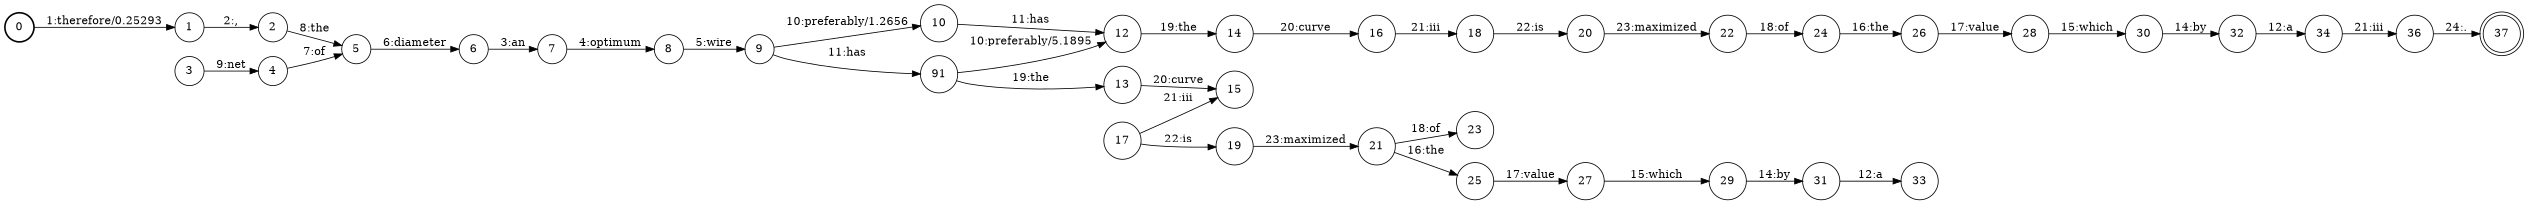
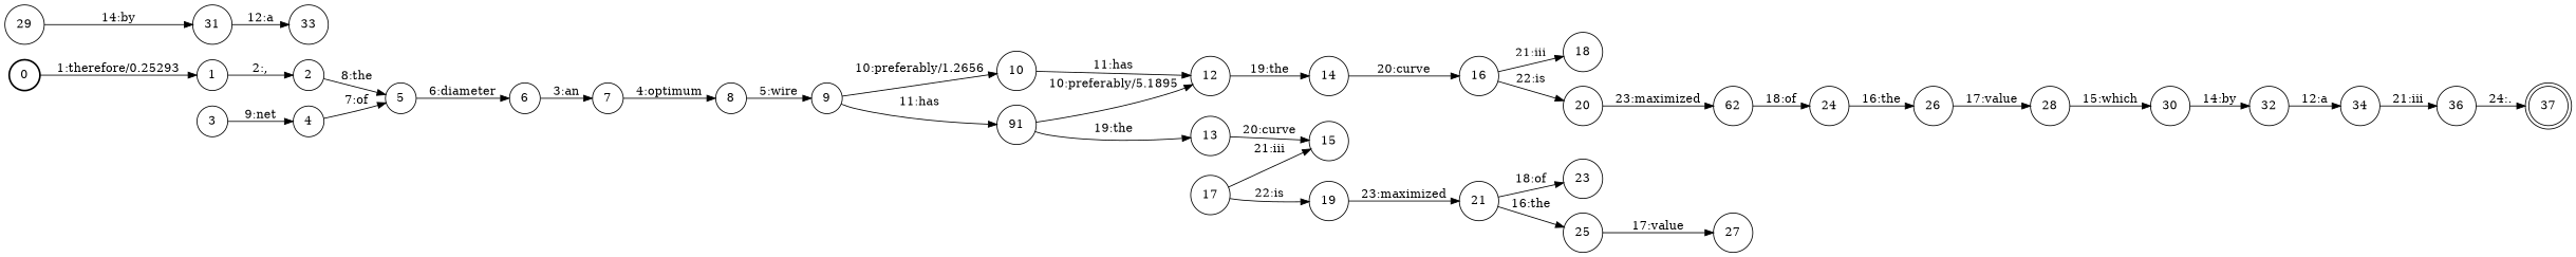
  digraph {
    nodesep=0.25
    rankdir=LR
    ranksep=0.4
    node [fontsize=14 shape=circle style=solid]
    edge [fontsize=14]
    n1 [label=0 style=bold]
    n2 [label=1]
    n3 [label=2]
    n4 [label=5]
    n5 [label=3]
    n6 [label=4]
    n7 [label=6]
    n8 [label=7]
    n9 [label=8]
    n10 [label=9]
    n11 [label=10]
    n12 [label=91]
    n13 [label=12]
    n14 [label=13]
    n15 [label=14]
    n16 [label=15]
    n17 [label=16]
    n18 [label=18]
    n19 [label=17]
    n20 [label=19]
    n21 [label=20]
    n22 [label=21]
-   n23 [label=22]
+   n23 [label=62]
    n24 [label=23]
    n25 [label=25]
    n26 [label=24]
    n27 [label=26]
    n28 [label=27]
    n29 [label=28]
    n30 [label=29]
    n31 [label=30]
    n32 [label=31]
    n33 [label=32]
    n34 [label=33]
    n35 [label=34]
    n36 [label=36]
    n37 [label=37 shape=doublecircle]
    n1 -> n2 [label="1:therefore/0.25293"]
    n2 -> n3 [label="2:,"]
    n3 -> n4 [label="8:the"]
    n4 -> n7 [label="6:diameter"]
    n5 -> n6 [label="9:net"]
    n6 -> n4 [label="7:of"]
    n7 -> n8 [label="3:an"]
    n8 -> n9 [label="4:optimum"]
    n9 -> n10 [label="5:wire"]
    n10 -> n11 [label="10:preferably/1.2656"]
    n10 -> n12 [label="11:has"]
    n11 -> n13 [label="11:has"]
    n12 -> n13 [label="10:preferably/5.1895"]
    n12 -> n14 [label="19:the"]
    n13 -> n15 [label="19:the"]
    n14 -> n16 [label="20:curve"]
    n15 -> n17 [label="20:curve"]
    n17 -> n18 [label="21:iii"]
-   n18 -> n21 [label="22:is"]
+   n17 -> n21 [label="22:is"]
    n19 -> n16 [label="21:iii"]
    n19 -> n20 [label="22:is"]
    n20 -> n22 [label="23:maximized"]
    n21 -> n23 [label="23:maximized"]
    n22 -> n24 [label="18:of"]
    n22 -> n25 [label="16:the"]
    n23 -> n26 [label="18:of"]
    n25 -> n28 [label="17:value"]
    n26 -> n27 [label="16:the"]
    n27 -> n29 [label="17:value"]
-   n28 -> n30 [label="15:which"]
    n29 -> n31 [label="15:which"]
    n30 -> n32 [label="14:by"]
    n31 -> n33 [label="14:by"]
    n32 -> n34 [label="12:a"]
    n33 -> n35 [label="12:a"]
    n35 -> n36 [label="21:iii"]
    n36 -> n37 [label="24:."]
  }
